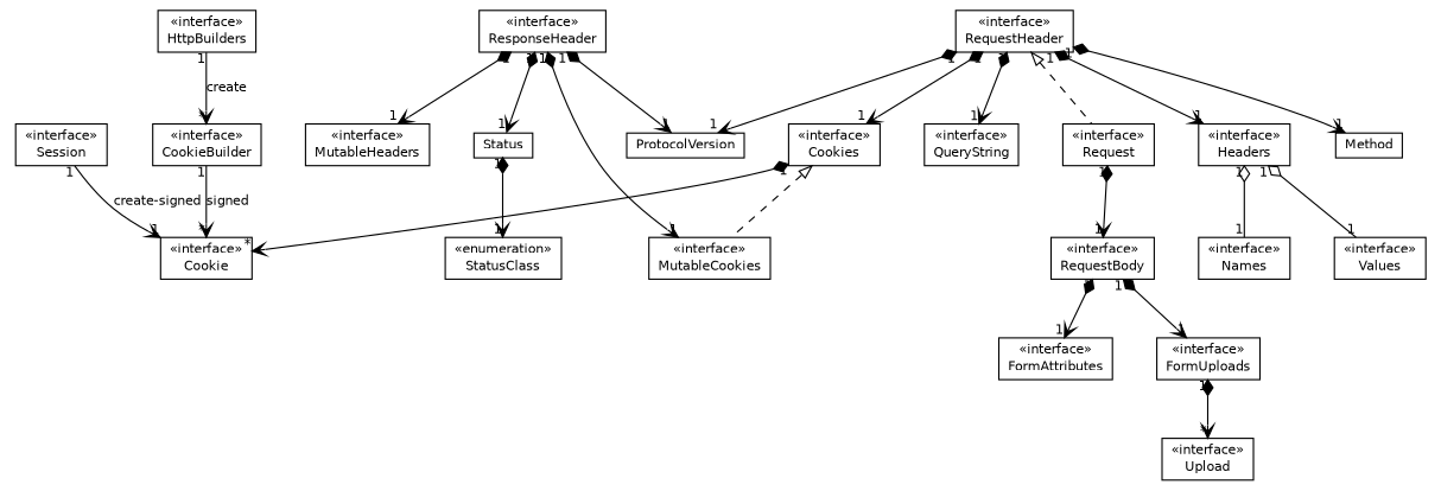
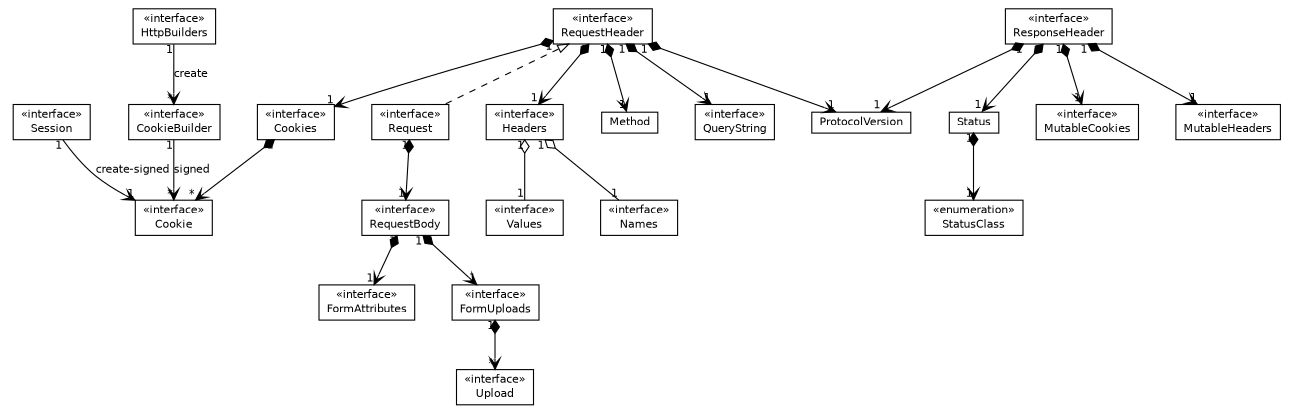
  digraph {
    nodesep=0.25
    ranksep=0.5
    node [fontcolor=black fontname=Helvetica fontsize=10.0 shape=plaintext]
    edge [arrowhead=open arrowtail=diamond color=black dir=both fontcolor=black fontname=Helvetica fontsize=10.0 headlabel=1 headport=p labelfontname=Helvetica labelfontsize=10 taillabel=1 tailport=p]
    n1 [label=<<table title="io.werval.api.http.Cookies" border="0" cellborder="1" cellspacing="0" cellpadding="2" port="p" href="./Cookies.html"> 		<tr><td><table border="0" cellspacing="0" cellpadding="1"> <tr><td align="center" balign="center"> &#171;interface&#187; </td></tr> <tr><td align="center" balign="center"> Cookies </td></tr> 		</table></td></tr> 		</table>>]
    n2 [label=<<table title="io.werval.api.http.Cookies.Cookie" border="0" cellborder="1" cellspacing="0" cellpadding="2" port="p" href="./Cookies.Cookie.html"> 		<tr><td><table border="0" cellspacing="0" cellpadding="1"> <tr><td align="center" balign="center"> &#171;interface&#187; </td></tr> <tr><td align="center" balign="center"> Cookie </td></tr> 		</table></td></tr> 		</table>>]
    n3 [label=<<table title="io.werval.api.http.MutableCookies" border="0" cellborder="1" cellspacing="0" cellpadding="2" port="p" href="./MutableCookies.html"> 		<tr><td><table border="0" cellspacing="0" cellpadding="1"> <tr><td align="center" balign="center"> &#171;interface&#187; </td></tr> <tr><td align="center" balign="center"> MutableCookies </td></tr> 		</table></td></tr> 		</table>>]
    n4 [label=<<table title="io.werval.api.http.FormAttributes" border="0" cellborder="1" cellspacing="0" cellpadding="2" port="p" href="./FormAttributes.html"> 		<tr><td><table border="0" cellspacing="0" cellpadding="1"> <tr><td align="center" balign="center"> &#171;interface&#187; </td></tr> <tr><td align="center" balign="center"> FormAttributes </td></tr> 		</table></td></tr> 		</table>>]
    n5 [label=<<table title="io.werval.api.http.FormUploads" border="0" cellborder="1" cellspacing="0" cellpadding="2" port="p" href="./FormUploads.html"> 		<tr><td><table border="0" cellspacing="0" cellpadding="1"> <tr><td align="center" balign="center"> &#171;interface&#187; </td></tr> <tr><td align="center" balign="center"> FormUploads </td></tr> 		</table></td></tr> 		</table>>]
    n6 [label=<<table title="io.werval.api.http.FormUploads.Upload" border="0" cellborder="1" cellspacing="0" cellpadding="2" port="p" href="./FormUploads.Upload.html"> 		<tr><td><table border="0" cellspacing="0" cellpadding="1"> <tr><td align="center" balign="center"> &#171;interface&#187; </td></tr> <tr><td align="center" balign="center"> Upload </td></tr> 		</table></td></tr> 		</table>>]
    n7 [label=<<table title="io.werval.api.http.Headers" border="0" cellborder="1" cellspacing="0" cellpadding="2" port="p" href="./Headers.html"> 		<tr><td><table border="0" cellspacing="0" cellpadding="1"> <tr><td align="center" balign="center"> &#171;interface&#187; </td></tr> <tr><td align="center" balign="center"> Headers </td></tr> 		</table></td></tr> 		</table>>]
    n8 [label=<<table title="io.werval.api.http.Headers.Names" border="0" cellborder="1" cellspacing="0" cellpadding="2" port="p" href="./Headers.Names.html"> 		<tr><td><table border="0" cellspacing="0" cellpadding="1"> <tr><td align="center" balign="center"> &#171;interface&#187; </td></tr> <tr><td align="center" balign="center"> Names </td></tr> 		</table></td></tr> 		</table>>]
    n9 [label=<<table title="io.werval.api.http.Headers.Values" border="0" cellborder="1" cellspacing="0" cellpadding="2" port="p" href="./Headers.Values.html"> 		<tr><td><table border="0" cellspacing="0" cellpadding="1"> <tr><td align="center" balign="center"> &#171;interface&#187; </td></tr> <tr><td align="center" balign="center"> Values </td></tr> 		</table></td></tr> 		</table>>]
    n10 [label=<<table title="io.werval.api.http.MutableHeaders" border="0" cellborder="1" cellspacing="0" cellpadding="2" port="p" href="./MutableHeaders.html"> 		<tr><td><table border="0" cellspacing="0" cellpadding="1"> <tr><td align="center" balign="center"> &#171;interface&#187; </td></tr> <tr><td align="center" balign="center"> MutableHeaders </td></tr> 		</table></td></tr> 		</table>>]
    n11 [label=<<table title="io.werval.api.http.HttpBuilders" border="0" cellborder="1" cellspacing="0" cellpadding="2" port="p" href="./HttpBuilders.html"> 		<tr><td><table border="0" cellspacing="0" cellpadding="1"> <tr><td align="center" balign="center"> &#171;interface&#187; </td></tr> <tr><td align="center" balign="center"> HttpBuilders </td></tr> 		</table></td></tr> 		</table>>]
    n12 [label=<<table title="io.werval.api.http.HttpBuilders.CookieBuilder" border="0" cellborder="1" cellspacing="0" cellpadding="2" port="p" href="./HttpBuilders.CookieBuilder.html"> 		<tr><td><table border="0" cellspacing="0" cellpadding="1"> <tr><td align="center" balign="center"> &#171;interface&#187; </td></tr> <tr><td align="center" balign="center"> CookieBuilder </td></tr> 		</table></td></tr> 		</table>>]
    n13 [label=<<table title="io.werval.api.http.Method" border="0" cellborder="1" cellspacing="0" cellpadding="2" port="p" href="./Method.html"> 		<tr><td><table border="0" cellspacing="0" cellpadding="1"> <tr><td align="center" balign="center"> Method </td></tr> 		</table></td></tr> 		</table>>]
    n14 [label=<<table title="io.werval.api.http.ProtocolVersion" border="0" cellborder="1" cellspacing="0" cellpadding="2" port="p" href="./ProtocolVersion.html"> 		<tr><td><table border="0" cellspacing="0" cellpadding="1"> <tr><td align="center" balign="center"> ProtocolVersion </td></tr> 		</table></td></tr> 		</table>>]
    n15 [label=<<table title="io.werval.api.http.QueryString" border="0" cellborder="1" cellspacing="0" cellpadding="2" port="p" href="./QueryString.html"> 		<tr><td><table border="0" cellspacing="0" cellpadding="1"> <tr><td align="center" balign="center"> &#171;interface&#187; </td></tr> <tr><td align="center" balign="center"> QueryString </td></tr> 		</table></td></tr> 		</table>>]
    n16 [label=<<table title="io.werval.api.http.Request" border="0" cellborder="1" cellspacing="0" cellpadding="2" port="p" href="./Request.html"> 		<tr><td><table border="0" cellspacing="0" cellpadding="1"> <tr><td align="center" balign="center"> &#171;interface&#187; </td></tr> <tr><td align="center" balign="center"> Request </td></tr> 		</table></td></tr> 		</table>>]
    n17 [label=<<table title="io.werval.api.http.RequestBody" border="0" cellborder="1" cellspacing="0" cellpadding="2" port="p" href="./RequestBody.html"> 		<tr><td><table border="0" cellspacing="0" cellpadding="1"> <tr><td align="center" balign="center"> &#171;interface&#187; </td></tr> <tr><td align="center" balign="center"> RequestBody </td></tr> 		</table></td></tr> 		</table>>]
    n18 [label=<<table title="io.werval.api.http.RequestHeader" border="0" cellborder="1" cellspacing="0" cellpadding="2" port="p" href="./RequestHeader.html"> 		<tr><td><table border="0" cellspacing="0" cellpadding="1"> <tr><td align="center" balign="center"> &#171;interface&#187; </td></tr> <tr><td align="center" balign="center"> RequestHeader </td></tr> 		</table></td></tr> 		</table>>]
    n19 [label=<<table title="io.werval.api.http.ResponseHeader" border="0" cellborder="1" cellspacing="0" cellpadding="2" port="p" href="./ResponseHeader.html"> 		<tr><td><table border="0" cellspacing="0" cellpadding="1"> <tr><td align="center" balign="center"> &#171;interface&#187; </td></tr> <tr><td align="center" balign="center"> ResponseHeader </td></tr> 		</table></td></tr> 		</table>>]
    n20 [label=<<table title="io.werval.api.http.Status" border="0" cellborder="1" cellspacing="0" cellpadding="2" port="p" href="./Status.html"> 		<tr><td><table border="0" cellspacing="0" cellpadding="1"> <tr><td align="center" balign="center"> Status </td></tr> 		</table></td></tr> 		</table>>]
    n21 [label=<<table title="io.werval.api.http.StatusClass" border="0" cellborder="1" cellspacing="0" cellpadding="2" port="p" href="./StatusClass.html"> 		<tr><td><table border="0" cellspacing="0" cellpadding="1"> <tr><td align="center" balign="center"> &#171;enumeration&#187; </td></tr> <tr><td align="center" balign="center"> StatusClass </td></tr> 		</table></td></tr> 		</table>>]
    n22 [label=<<table title="io.werval.api.http.Session" border="0" cellborder="1" cellspacing="0" cellpadding="2" port="p" href="./Session.html"> 		<tr><td><table border="0" cellspacing="0" cellpadding="1"> <tr><td align="center" balign="center"> &#171;interface&#187; </td></tr> <tr><td align="center" balign="center"> Session </td></tr> 		</table></td></tr> 		</table>>]
    n1 -> n2 [headlabel="*"]
-   n1 -> n3 [arrowtail=empty dir=back fontsize=10 style=dashed arrowhead="" color="" fontcolor="" headlabel="" taillabel=""]
    n5 -> n6 [headlabel="*"]
    n7 -> n8 [arrowhead=none arrowtail=ediamond]
    n7 -> n9 [arrowhead=none arrowtail=ediamond]
    n11 -> n12 [headlabel="*" label=create arrowtail="" dir=""]
    n12 -> n2 [headlabel="*" label=signed arrowtail="" dir=""]
    n16 -> n17
    n17 -> n4
    n17 -> n5
    n18 -> n1
    n18 -> n7
    n18 -> n13
    n18 -> n14
    n18 -> n15
    n18 -> n16 [arrowtail=empty dir=back fontsize=10 style=dashed arrowhead="" color="" fontcolor="" headlabel="" taillabel=""]
    n19 -> n3
    n19 -> n10
    n19 -> n14
    n19 -> n20
    n20 -> n21
    n22 -> n2 [label="create-signed" arrowtail="" dir=""]
  }
